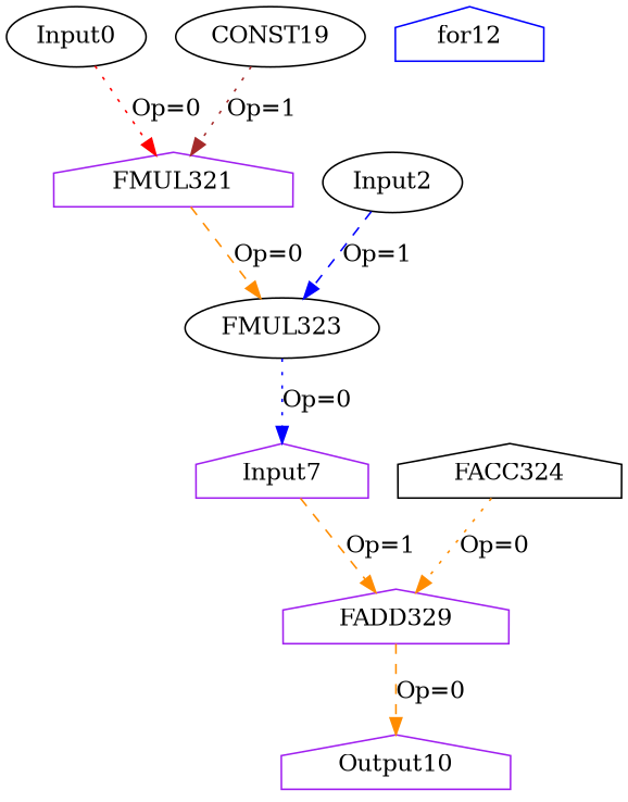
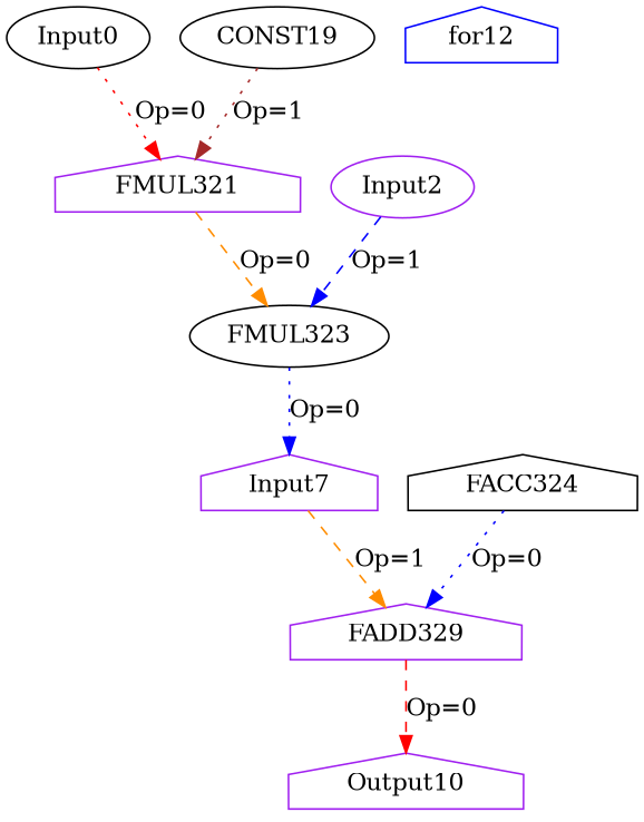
  digraph {
    node [color=black opcode=Input shape=house]
    edge [color=darkorange operand=0 style=dotted]
    Input0 [offset="0,0" pattern="4,30,-116,25" ref_name=kernel_gemm_1_1 shape=ellipse]
    FMUL321 [color=purple opcode=FMUL32]
    FMUL323 [opcode=FMUL32 shape=ellipse]
    Input7 [color=purple offset="0,0" pattern="0,30,4,25" ref_name=kernel_gemm_1_0]
-   Input2 [offset="0,0" pattern="100,30,-2896,25" ref_name=kernel_gemm_1_2 shape=ellipse]
+   Input2 [color=purple offset="0,0" pattern="100,30,-2896,25" ref_name=kernel_gemm_1_2 shape=ellipse]
    FACC324 [acc_first=1 acc_params="0,30,1,25" opcode=FACC32]
    FADD329 [color=purple opcode=FADD32]
    Output10 [color=purple offset="0,0" opcode=Output pattern="0,30,4,25" ref_name=kernel_gemm_1_3]
    for12 [color=blue opcode=for]
    n10 [label=CONST19 opcode=CONST shape=ellipse value="0x3FC00000"]
    Input0 -> FMUL321 [color=red label="Op=0"]
    FMUL321 -> FMUL323 [label="Op=0" style=dashed]
    FMUL323 -> Input7 [color=blue label="Op=0"]
    Input7 -> FADD329 [label="Op=1" operand=1 style=dashed]
    Input2 -> FMUL323 [color=blue label="Op=1" operand=1 style=dashed]
-   FACC324 -> FADD329 [label="Op=0"]
-   FADD329 -> Output10 [label="Op=0" style=dashed]
+   FACC324 -> FADD329 [color=blue label="Op=0"]
+   FADD329 -> Output10 [color=red label="Op=0" style=dashed]
    n10 -> FMUL321 [color=brown label="Op=1" operand=1]
  }
